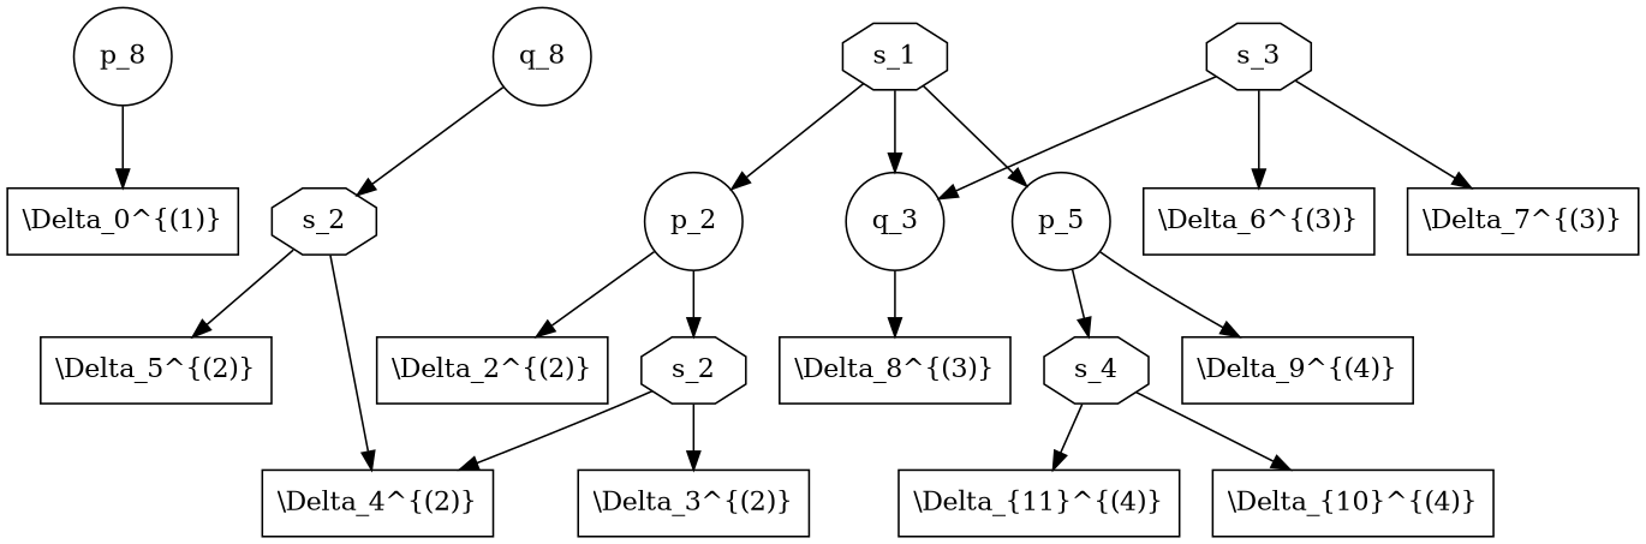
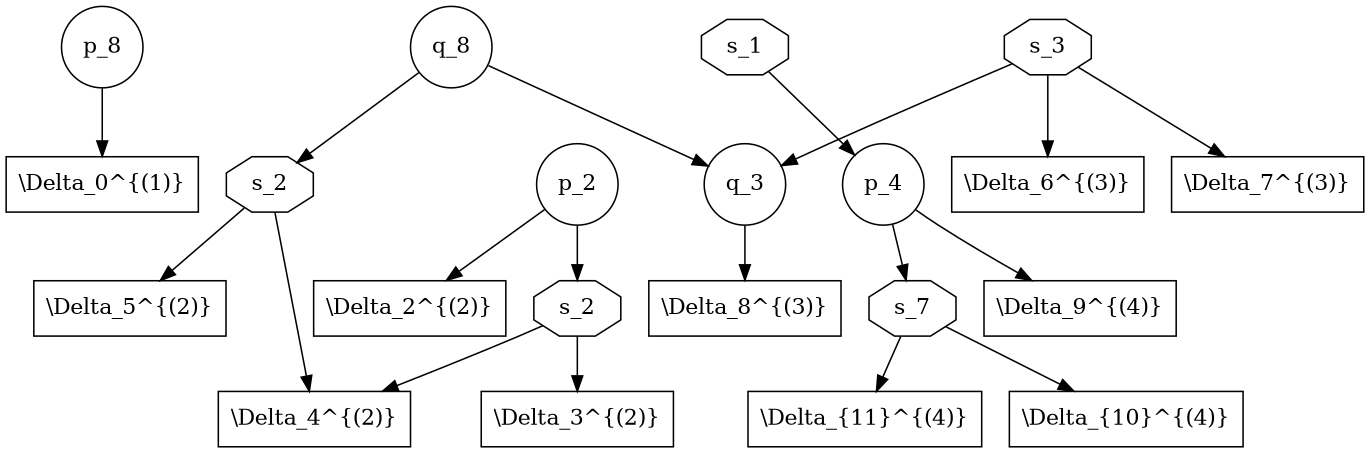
  digraph {
    node [shape=box]
    n1 [label=p_8 shape=circle]
    n2 [label="\\Delta_0^{(1)}"]
    n3 [label=q_8 shape=circle]
    n4 [label=s_2 shape=octagon]
    n5 [label=q_3 shape=circle]
    n6 [label=s_1 shape=octagon]
-   n7 [label=p_5 shape=circle]
+   n7 [label=p_4 shape=circle]
    n8 [label=p_2 shape=circle]
    n9 [label="\\Delta_9^{(4)}"]
-   n10 [label=s_4 shape=octagon]
+   n10 [label=s_7 shape=octagon]
    n11 [label="\\Delta_{11}^{(4)}"]
    n12 [label="\\Delta_{10}^{(4)}"]
    n13 [label="\\Delta_2^{(2)}"]
    n14 [label=s_2 shape=octagon]
    n15 [label="\\Delta_3^{(2)}"]
    n16 [label="\\Delta_4^{(2)}"]
    n17 [label="\\Delta_5^{(2)}"]
    n18 [label="\\Delta_8^{(3)}"]
    n19 [label=s_3 shape=octagon]
    n20 [label="\\Delta_6^{(3)}"]
    n21 [label="\\Delta_7^{(3)}"]
    n1 -> n2
    n3 -> n4
-   n6 -> n5
+   n3 -> n5
    n4 -> n16
    n4 -> n17
    n5 -> n18
    n6 -> n7
-   n6 -> n8
    n7 -> n9
    n7 -> n10
    n8 -> n13
    n8 -> n14
    n10 -> n11
    n10 -> n12
    n14 -> n15
    n14 -> n16
    n19 -> n5
    n19 -> n20
    n19 -> n21
  }
